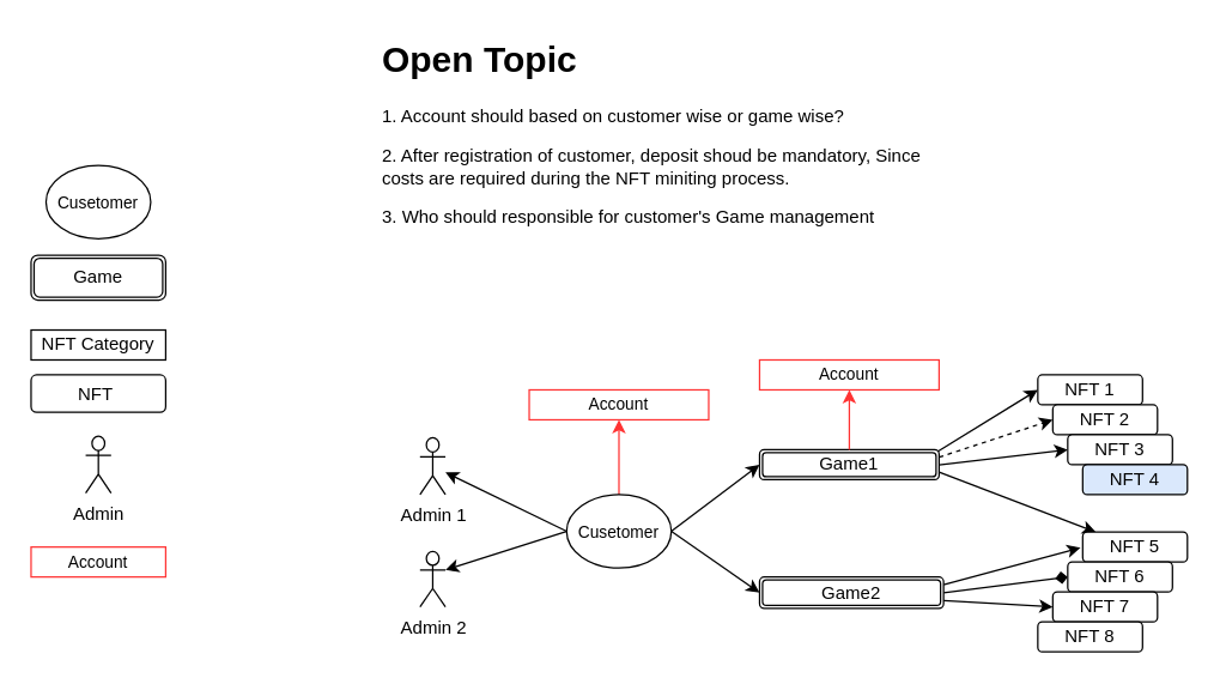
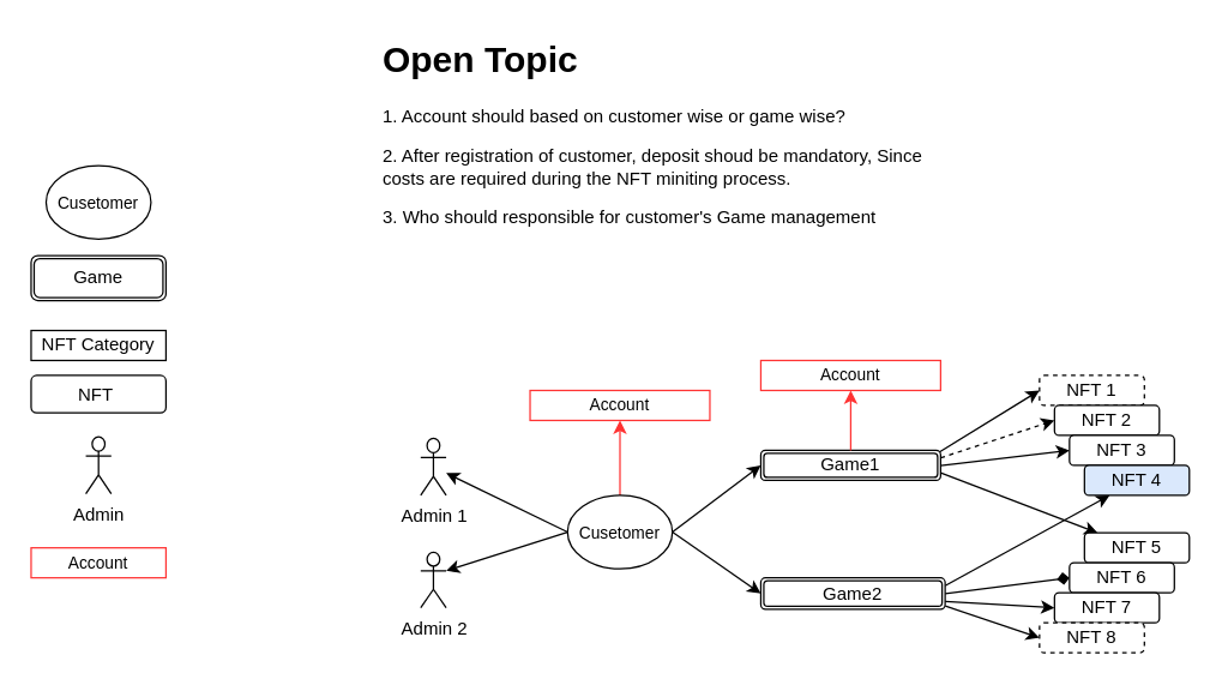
  <mxCell id="0" />
  <mxCell id="1" parent="0" />
  <mxCell id="2" style="rounded=0;orthogonalLoop=1;jettySize=auto;html=1;entryX=0;entryY=0.5;entryDx=0;entryDy=0;exitX=1;exitY=0.5;exitDx=0;exitDy=0;" parent="1" source="23" target="8" edge="1"><mxGeometry relative="1" as="geometry"><mxPoint x="429" y="340" as="sourcePoint" /></mxGeometry></mxCell>
  <mxCell id="3" style="rounded=0;orthogonalLoop=1;jettySize=auto;html=1;entryX=0;entryY=0.5;entryDx=0;entryDy=0;exitX=1;exitY=0.5;exitDx=0;exitDy=0;" parent="1" source="23" target="13" edge="1"><mxGeometry relative="1" as="geometry"><mxPoint x="432.24" y="349.06" as="sourcePoint" /></mxGeometry></mxCell>
  <mxCell id="4" value="" style="rounded=0;orthogonalLoop=1;jettySize=auto;html=1;entryX=0;entryY=0.5;entryDx=0;entryDy=0;exitX=0.994;exitY=0.05;exitDx=0;exitDy=0;exitPerimeter=0;" parent="1" source="8" target="16" edge="1"><mxGeometry relative="1" as="geometry" /></mxCell>
  <mxCell id="5" style="rounded=0;orthogonalLoop=1;jettySize=auto;html=1;entryX=0;entryY=0.5;entryDx=0;entryDy=0;exitX=1;exitY=0.25;exitDx=0;exitDy=0;dashed=1;" parent="1" source="8" target="17" edge="1"><mxGeometry relative="1" as="geometry" /></mxCell>
  <mxCell id="6" style="edgeStyle=none;rounded=0;orthogonalLoop=1;jettySize=auto;html=1;entryX=0;entryY=0.5;entryDx=0;entryDy=0;exitX=1;exitY=0.508;exitDx=0;exitDy=0;exitPerimeter=0;" parent="1" source="8" target="18" edge="1"><mxGeometry relative="1" as="geometry"><mxPoint x="633" y="260" as="sourcePoint" /></mxGeometry></mxCell>
  <mxCell id="7" style="edgeStyle=none;rounded=0;orthogonalLoop=1;jettySize=auto;html=1;exitX=1;exitY=0.75;exitDx=0;exitDy=0;" parent="1" source="8" target="25" edge="1"><mxGeometry relative="1" as="geometry" /></mxCell>
  <mxCell id="8" value="Game1" style="shape=ext;double=1;rounded=1;whiteSpace=wrap;html=1;" parent="1" vertex="1"><mxGeometry x="507" y="300" width="120" height="20" as="geometry" /></mxCell>
  <mxCell id="9" style="rounded=0;orthogonalLoop=1;jettySize=auto;html=1;entryX=0;entryY=0.5;entryDx=0;entryDy=0;exitX=1;exitY=0.5;exitDx=0;exitDy=0;endArrow=diamond;" edge="1" parent="1" source="13" target="26"><mxGeometry relative="1" as="geometry" /></mxCell>
  <mxCell id="10" style="rounded=0;orthogonalLoop=1;jettySize=auto;html=1;entryX=0;entryY=0.5;entryDx=0;entryDy=0;exitX=1;exitY=0.75;exitDx=0;exitDy=0;" edge="1" parent="1" source="13" target="27"><mxGeometry relative="1" as="geometry" /></mxCell>
- <mxCell id="12" style="edgeStyle=none;rounded=0;orthogonalLoop=1;jettySize=auto;html=1;entryX=-0.021;entryY=0.522;entryDx=0;entryDy=0;entryPerimeter=0;exitX=1;exitY=0.25;exitDx=0;exitDy=0;" edge="1" parent="1" source="13" target="25"><mxGeometry relative="1" as="geometry" /></mxCell>
+ <mxCell id="11" style="rounded=0;orthogonalLoop=1;jettySize=auto;html=1;entryX=0;entryY=0.5;entryDx=0;entryDy=0;exitX=1.001;exitY=0.896;exitDx=0;exitDy=0;exitPerimeter=0;" edge="1" parent="1" source="13" target="28"><mxGeometry relative="1" as="geometry" /></mxCell>
+ <mxCell id="12" style="edgeStyle=none;rounded=0;orthogonalLoop=1;jettySize=auto;html=1;exitX=1;exitY=0.25;exitDx=0;exitDy=0;" edge="1" parent="1" source="13" target="19"><mxGeometry relative="1" as="geometry" /></mxCell>
  <mxCell id="13" value="Game2" style="shape=ext;double=1;rounded=1;whiteSpace=wrap;html=1;" parent="1" vertex="1"><mxGeometry x="507" y="385" width="123" height="21" as="geometry" /></mxCell>
  <mxCell id="14" value="" style="edgeStyle=none;rounded=0;orthogonalLoop=1;jettySize=auto;html=1;exitX=0;exitY=0.5;exitDx=0;exitDy=0;" parent="1" source="23" target="20" edge="1"><mxGeometry relative="1" as="geometry"><mxPoint x="395.12" y="344.56" as="sourcePoint" /><mxPoint x="413" y="450" as="targetPoint" /></mxGeometry></mxCell>
  <mxCell id="15" style="edgeStyle=none;rounded=0;orthogonalLoop=1;jettySize=auto;html=1;entryX=1;entryY=0.333;entryDx=0;entryDy=0;entryPerimeter=0;exitX=0;exitY=0.5;exitDx=0;exitDy=0;" parent="1" source="23" target="21" edge="1"><mxGeometry relative="1" as="geometry"><mxPoint x="393" y="355" as="sourcePoint" /></mxGeometry></mxCell>
- <mxCell id="16" value="NFT 1" style="whiteSpace=wrap;html=1;rounded=1;" parent="1" vertex="1"><mxGeometry x="693" y="250" width="70" height="20" as="geometry" /></mxCell>
+ <mxCell id="16" value="NFT 1" style="whiteSpace=wrap;html=1;rounded=1;dashed=1;" parent="1" vertex="1"><mxGeometry x="693" y="250" width="70" height="20" as="geometry" /></mxCell>
  <mxCell id="17" value="NFT 2" style="whiteSpace=wrap;html=1;rounded=1;" parent="1" vertex="1"><mxGeometry x="703" y="270" width="70" height="20" as="geometry" /></mxCell>
  <mxCell id="18" value="NFT 3" style="whiteSpace=wrap;html=1;rounded=1;" parent="1" vertex="1"><mxGeometry x="713" y="290" width="70" height="20" as="geometry" /></mxCell>
  <mxCell id="19" value="NFT 4" style="whiteSpace=wrap;html=1;rounded=1;fillColor=#dae8fc;" parent="1" vertex="1"><mxGeometry x="723" y="310" width="70" height="20" as="geometry" /></mxCell>
  <mxCell id="20" value="Admin 1" style="shape=umlActor;verticalLabelPosition=bottom;verticalAlign=top;html=1;outlineConnect=0;" parent="1" vertex="1"><mxGeometry x="280" y="292" width="17" height="38" as="geometry" /></mxCell>
  <mxCell id="21" value="Admin 2" style="shape=umlActor;verticalLabelPosition=bottom;verticalAlign=top;html=1;outlineConnect=0;" parent="1" vertex="1"><mxGeometry x="280" y="368" width="17" height="37" as="geometry" /></mxCell>
  <mxCell id="22" value="" style="edgeStyle=none;rounded=0;orthogonalLoop=1;jettySize=auto;html=1;fontSize=11;entryX=0.5;entryY=1;entryDx=0;entryDy=0;strokeColor=#FF3333;" parent="1" source="23" target="24" edge="1"><mxGeometry relative="1" as="geometry"><mxPoint x="413" y="270" as="targetPoint" /></mxGeometry></mxCell>
  <mxCell id="23" value="Cusetomer" style="ellipse;whiteSpace=wrap;html=1;fontSize=11;" parent="1" vertex="1"><mxGeometry x="378" y="330" width="70" height="49" as="geometry" /></mxCell>
  <mxCell id="24" value="Account" style="rounded=0;whiteSpace=wrap;html=1;fontSize=11;strokeColor=#FF3333;" parent="1" vertex="1"><mxGeometry x="353" y="260" width="120" height="20" as="geometry" /></mxCell>
  <mxCell id="25" value="NFT 5" style="whiteSpace=wrap;html=1;rounded=1;" vertex="1" parent="1"><mxGeometry x="723" y="355" width="70" height="20" as="geometry" /></mxCell>
  <mxCell id="26" value="NFT 6" style="whiteSpace=wrap;html=1;rounded=1;" vertex="1" parent="1"><mxGeometry x="713" y="375" width="70" height="20" as="geometry" /></mxCell>
  <mxCell id="27" value="NFT 7" style="whiteSpace=wrap;html=1;rounded=1;" vertex="1" parent="1"><mxGeometry x="703" y="395" width="70" height="20" as="geometry" /></mxCell>
- <mxCell id="28" value="NFT 8" style="whiteSpace=wrap;html=1;rounded=1;" vertex="1" parent="1"><mxGeometry x="693" y="415" width="70" height="20" as="geometry" /></mxCell>
+ <mxCell id="28" value="NFT 8" style="whiteSpace=wrap;html=1;rounded=1;dashed=1;" vertex="1" parent="1"><mxGeometry x="693" y="415" width="70" height="20" as="geometry" /></mxCell>
  <mxCell id="29" value="" style="edgeStyle=none;rounded=0;orthogonalLoop=1;jettySize=auto;html=1;fontSize=11;entryX=0.5;entryY=1;entryDx=0;entryDy=0;strokeColor=#FF3333;exitX=0.5;exitY=0;exitDx=0;exitDy=0;" edge="1" parent="1" target="30" source="8"><mxGeometry relative="1" as="geometry"><mxPoint x="567" y="230" as="targetPoint" /><mxPoint x="567" y="290" as="sourcePoint" /></mxGeometry></mxCell>
  <mxCell id="30" value="Account" style="rounded=0;whiteSpace=wrap;html=1;fontSize=11;strokeColor=#FF3333;" vertex="1" parent="1"><mxGeometry x="507" y="240" width="120" height="20" as="geometry" /></mxCell>
  <mxCell id="31" value="NFT Category" style="rounded=0;whiteSpace=wrap;html=1;strokeColor=#000000;" vertex="1" parent="1"><mxGeometry x="20" y="220" width="90" height="20" as="geometry" /></mxCell>
  <mxCell id="32" value="Cusetomer" style="ellipse;whiteSpace=wrap;html=1;fontSize=11;" vertex="1" parent="1"><mxGeometry x="30" y="110" width="70" height="49" as="geometry" /></mxCell>
  <mxCell id="33" value="Game" style="shape=ext;double=1;rounded=1;whiteSpace=wrap;html=1;" vertex="1" parent="1"><mxGeometry x="20" y="170" width="90" height="30" as="geometry" /></mxCell>
  <mxCell id="34" value="NFT&amp;nbsp;" style="whiteSpace=wrap;html=1;rounded=1;" vertex="1" parent="1"><mxGeometry x="20" y="250" width="90" height="25" as="geometry" /></mxCell>
  <mxCell id="35" value="Admin" style="shape=umlActor;verticalLabelPosition=bottom;verticalAlign=top;html=1;outlineConnect=0;" vertex="1" parent="1"><mxGeometry x="56.5" y="291" width="17" height="38" as="geometry" /></mxCell>
  <mxCell id="36" value="Account" style="rounded=0;whiteSpace=wrap;html=1;fontSize=11;strokeColor=#FF3333;" vertex="1" parent="1"><mxGeometry x="20" y="365" width="90" height="20" as="geometry" /></mxCell>
  <mxCell id="37" value="&lt;h1&gt;Open Topic&lt;/h1&gt;&lt;p&gt;1. Account should based on customer wise or game wise?&lt;/p&gt;&lt;p&gt;2. After registration of customer, deposit shoud be mandatory, Since costs are required during the NFT miniting process.&amp;nbsp;&lt;/p&gt;&lt;p&gt;3. Who should responsible for customer's Game management&amp;nbsp;&lt;/p&gt;" style="text;html=1;strokeColor=none;fillColor=none;spacing=5;spacingTop=-20;whiteSpace=wrap;overflow=hidden;rounded=0;" vertex="1" parent="1"><mxGeometry x="250" y="20" width="380" height="160" as="geometry" /></mxCell>
